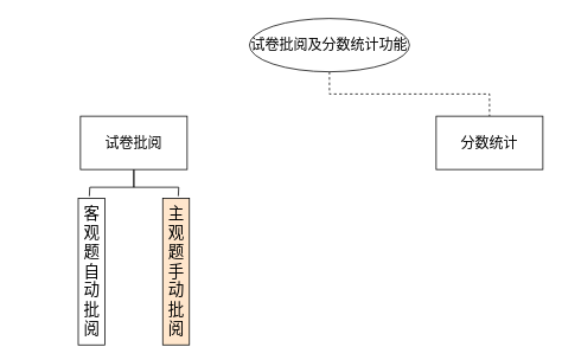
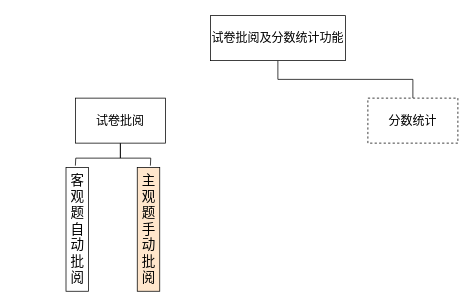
  <mxCell id="0" />
  <mxCell id="1" parent="0" />
- <mxCell id="2" style="edgeStyle=orthogonalEdgeStyle;rounded=0;orthogonalLoop=1;jettySize=auto;html=1;exitX=0.5;exitY=1;exitDx=0;exitDy=0;entryX=0.5;entryY=0;entryDx=0;entryDy=0;fontSize=18;endArrow=none;endFill=0;dashed=1;" edge="1" parent="1" source="3" target="9"><mxGeometry relative="1" as="geometry" /></mxCell>
- <mxCell id="3" value="试卷批阅及分数统计功能" style="ellipse;whiteSpace=wrap;html=1;fontSize=16;" vertex="1" parent="1"><mxGeometry x="280" y="20" width="180" height="60" as="geometry" /></mxCell>
+ <mxCell id="2" style="edgeStyle=orthogonalEdgeStyle;rounded=0;orthogonalLoop=1;jettySize=auto;html=1;exitX=0.5;exitY=1;exitDx=0;exitDy=0;entryX=0.5;entryY=0;entryDx=0;entryDy=0;fontSize=18;endArrow=none;endFill=0;" edge="1" parent="1" source="3" target="9"><mxGeometry relative="1" as="geometry" /></mxCell>
+ <mxCell id="3" value="试卷批阅及分数统计功能" style="rounded=0;whiteSpace=wrap;html=1;fontSize=16;" vertex="1" parent="1"><mxGeometry x="280" y="20" width="180" height="60" as="geometry" /></mxCell>
  <mxCell id="4" style="edgeStyle=orthogonalEdgeStyle;rounded=0;orthogonalLoop=1;jettySize=auto;html=1;exitX=0.5;exitY=1;exitDx=0;exitDy=0;fontSize=18;endArrow=none;endFill=0;" edge="1" parent="1" source="6"><mxGeometry relative="1" as="geometry"><mxPoint x="100" y="220" as="targetPoint" /></mxGeometry></mxCell>
  <mxCell id="5" style="edgeStyle=orthogonalEdgeStyle;rounded=0;orthogonalLoop=1;jettySize=auto;html=1;exitX=0.5;exitY=1;exitDx=0;exitDy=0;fontSize=18;endArrow=none;endFill=0;" edge="1" parent="1" source="6"><mxGeometry relative="1" as="geometry"><mxPoint x="200" y="220" as="targetPoint" /></mxGeometry></mxCell>
- <mxCell id="6" value="试卷批阅" style="rounded=0;whiteSpace=wrap;html=1;fontSize=16;" vertex="1" parent="1"><mxGeometry x="90" y="130" width="120" height="60" as="geometry" /></mxCell>
+ <mxCell id="6" value="试卷批阅" style="rounded=0;whiteSpace=wrap;html=1;fontSize=16;" vertex="1" parent="1"><mxGeometry x="100" y="130" width="120" height="60" as="geometry" /></mxCell>
  <mxCell id="7" value="客观题自动批阅" style="rounded=0;whiteSpace=wrap;html=1;fontSize=18;rotation=90;horizontal=0;" vertex="1" parent="1"><mxGeometry x="20" y="290" width="165" height="30" as="geometry" /></mxCell>
  <mxCell id="8" value="主观题手动批阅" style="rounded=0;whiteSpace=wrap;html=1;fontSize=18;rotation=90;horizontal=0;fillColor=#ffe6cc;" vertex="1" parent="1"><mxGeometry x="115" y="290" width="165" height="30" as="geometry" /></mxCell>
- <mxCell id="9" value="分数统计" style="rounded=0;whiteSpace=wrap;html=1;fontSize=16;" vertex="1" parent="1"><mxGeometry x="490" y="130" width="120" height="60" as="geometry" /></mxCell>
+ <mxCell id="9" value="分数统计" style="rounded=0;whiteSpace=wrap;html=1;fontSize=16;dashed=1;" vertex="1" parent="1"><mxGeometry x="490" y="130" width="120" height="60" as="geometry" /></mxCell>
